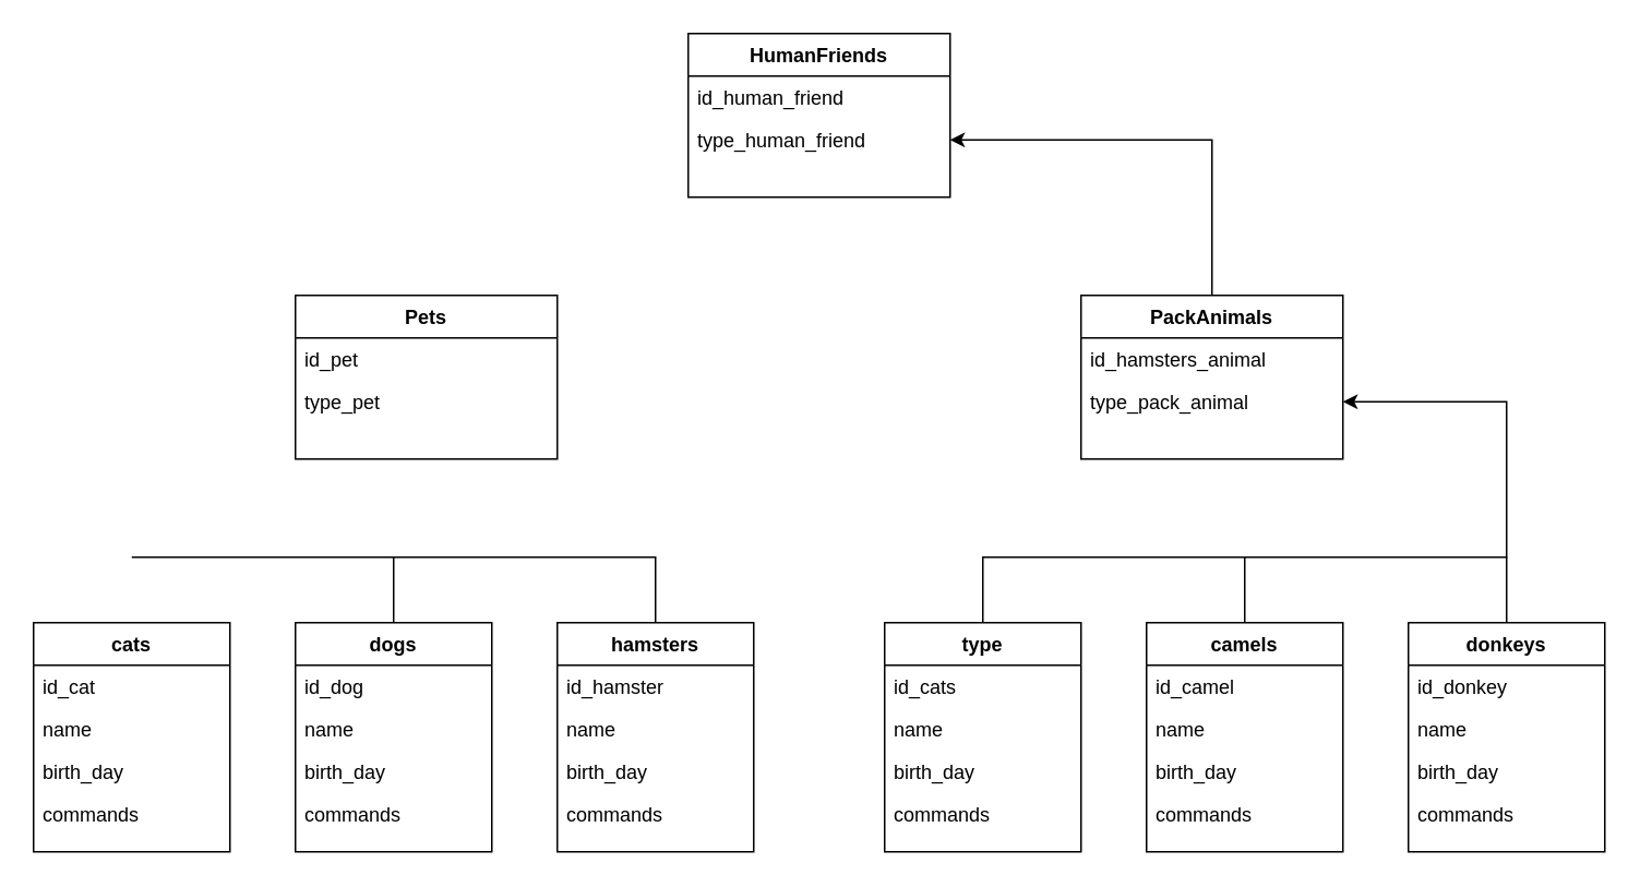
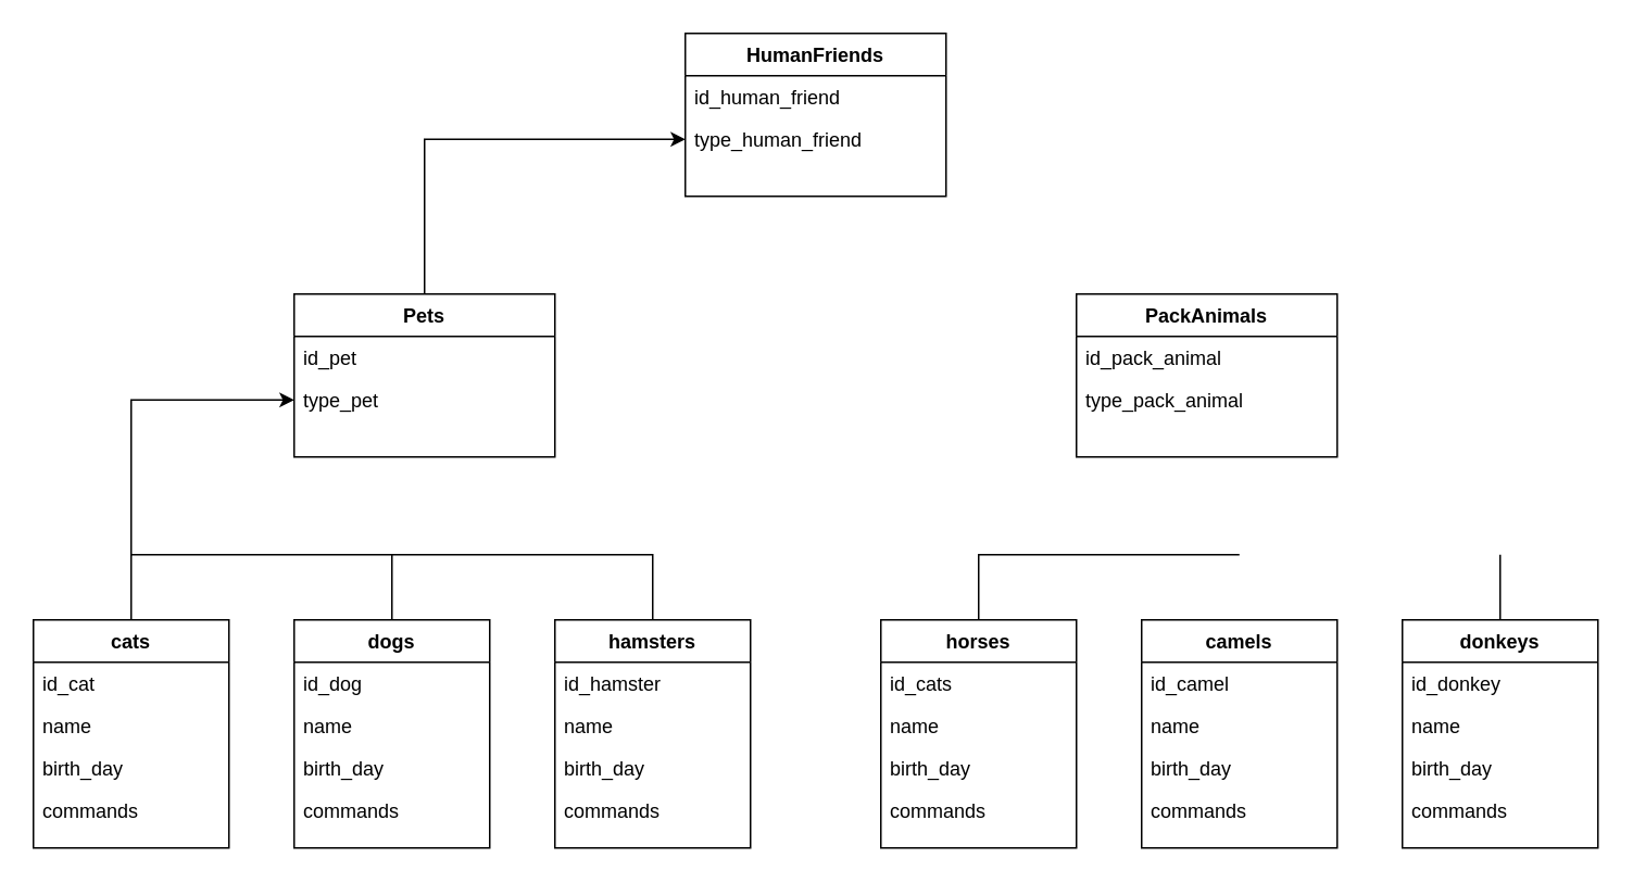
  <mxCell id="0" />
  <mxCell id="1" parent="0" />
  <mxCell id="2" value="HumanFriends" style="swimlane;fontStyle=1;align=center;verticalAlign=top;childLayout=stackLayout;horizontal=1;startSize=26;horizontalStack=0;resizeParent=1;resizeLast=0;collapsible=1;marginBottom=0;rounded=0;shadow=0;strokeWidth=1;" parent="1" vertex="1"><mxGeometry x="420" y="20" width="160" height="100" as="geometry"><mxRectangle x="230" y="140" width="160" height="26" as="alternateBounds" /></mxGeometry></mxCell>
  <mxCell id="3" value="id_human_friend" style="text;align=left;verticalAlign=top;spacingLeft=4;spacingRight=4;overflow=hidden;rotatable=0;points=[[0,0.5],[1,0.5]];portConstraint=eastwest;rounded=0;shadow=0;html=0;" parent="2" vertex="1"><mxGeometry y="26" width="160" height="26" as="geometry" /></mxCell>
  <mxCell id="4" value="type_human_friend" style="text;align=left;verticalAlign=top;spacingLeft=4;spacingRight=4;overflow=hidden;rotatable=0;points=[[0,0.5],[1,0.5]];portConstraint=eastwest;" parent="2" vertex="1"><mxGeometry y="52" width="160" height="26" as="geometry" /></mxCell>
  <mxCell id="5" value="Pets" style="swimlane;fontStyle=1;align=center;verticalAlign=top;childLayout=stackLayout;horizontal=1;startSize=26;horizontalStack=0;resizeParent=1;resizeLast=0;collapsible=1;marginBottom=0;rounded=0;shadow=0;strokeWidth=1;" parent="1" vertex="1"><mxGeometry x="180" y="180" width="160" height="100" as="geometry"><mxRectangle x="230" y="140" width="160" height="26" as="alternateBounds" /></mxGeometry></mxCell>
  <mxCell id="6" value="id_pet" style="text;align=left;verticalAlign=top;spacingLeft=4;spacingRight=4;overflow=hidden;rotatable=0;points=[[0,0.5],[1,0.5]];portConstraint=eastwest;rounded=0;shadow=0;html=0;" parent="5" vertex="1"><mxGeometry y="26" width="160" height="26" as="geometry" /></mxCell>
  <mxCell id="7" value="type_pet" style="text;align=left;verticalAlign=top;spacingLeft=4;spacingRight=4;overflow=hidden;rotatable=0;points=[[0,0.5],[1,0.5]];portConstraint=eastwest;" parent="5" vertex="1"><mxGeometry y="52" width="160" height="26" as="geometry" /></mxCell>
  <mxCell id="8" value="PackAnimals" style="swimlane;fontStyle=1;align=center;verticalAlign=top;childLayout=stackLayout;horizontal=1;startSize=26;horizontalStack=0;resizeParent=1;resizeLast=0;collapsible=1;marginBottom=0;rounded=0;shadow=0;strokeWidth=1;" parent="1" vertex="1"><mxGeometry x="660" y="180" width="160" height="100" as="geometry"><mxRectangle x="230" y="140" width="160" height="26" as="alternateBounds" /></mxGeometry></mxCell>
- <mxCell id="9" value="id_hamsters_animal" style="text;align=left;verticalAlign=top;spacingLeft=4;spacingRight=4;overflow=hidden;rotatable=0;points=[[0,0.5],[1,0.5]];portConstraint=eastwest;rounded=0;shadow=0;html=0;" parent="8" vertex="1"><mxGeometry y="26" width="160" height="26" as="geometry" /></mxCell>
+ <mxCell id="9" value="id_pack_animal" style="text;align=left;verticalAlign=top;spacingLeft=4;spacingRight=4;overflow=hidden;rotatable=0;points=[[0,0.5],[1,0.5]];portConstraint=eastwest;rounded=0;shadow=0;html=0;" parent="8" vertex="1"><mxGeometry y="26" width="160" height="26" as="geometry" /></mxCell>
  <mxCell id="10" value="type_pack_animal" style="text;align=left;verticalAlign=top;spacingLeft=4;spacingRight=4;overflow=hidden;rotatable=0;points=[[0,0.5],[1,0.5]];portConstraint=eastwest;" parent="8" vertex="1"><mxGeometry y="52" width="160" height="26" as="geometry" /></mxCell>
+ <mxCell id="11" style="edgeStyle=orthogonalEdgeStyle;rounded=0;orthogonalLoop=1;jettySize=auto;html=1;entryX=0;entryY=0.5;entryDx=0;entryDy=0;exitX=0.5;exitY=0;exitDx=0;exitDy=0;" parent="1" source="12" target="7" edge="1"><mxGeometry relative="1" as="geometry"><mxPoint x="-10" y="310" as="sourcePoint" /><Array as="points"><mxPoint x="80" y="245" /></Array></mxGeometry></mxCell>
  <mxCell id="12" value="cats" style="swimlane;fontStyle=1;align=center;verticalAlign=top;childLayout=stackLayout;horizontal=1;startSize=26;horizontalStack=0;resizeParent=1;resizeLast=0;collapsible=1;marginBottom=0;rounded=0;shadow=0;strokeWidth=1;" parent="1" vertex="1"><mxGeometry x="20" y="380" width="120" height="140" as="geometry"><mxRectangle x="130" y="380" width="160" height="26" as="alternateBounds" /></mxGeometry></mxCell>
  <mxCell id="13" value="id_cat" style="text;align=left;verticalAlign=top;spacingLeft=4;spacingRight=4;overflow=hidden;rotatable=0;points=[[0,0.5],[1,0.5]];portConstraint=eastwest;" parent="12" vertex="1"><mxGeometry y="26" width="120" height="26" as="geometry" /></mxCell>
  <mxCell id="14" value="name" style="text;align=left;verticalAlign=top;spacingLeft=4;spacingRight=4;overflow=hidden;rotatable=0;points=[[0,0.5],[1,0.5]];portConstraint=eastwest;rounded=0;shadow=0;html=0;" parent="12" vertex="1"><mxGeometry y="52" width="120" height="26" as="geometry" /></mxCell>
  <mxCell id="15" value="birth_day" style="text;align=left;verticalAlign=top;spacingLeft=4;spacingRight=4;overflow=hidden;rotatable=0;points=[[0,0.5],[1,0.5]];portConstraint=eastwest;rounded=0;shadow=0;html=0;" parent="12" vertex="1"><mxGeometry y="78" width="120" height="26" as="geometry" /></mxCell>
  <mxCell id="16" value="commands" style="text;align=left;verticalAlign=top;spacingLeft=4;spacingRight=4;overflow=hidden;rotatable=0;points=[[0,0.5],[1,0.5]];portConstraint=eastwest;strokeColor=none;" parent="12" vertex="1"><mxGeometry y="104" width="120" height="26" as="geometry" /></mxCell>
  <mxCell id="17" value="dogs" style="swimlane;fontStyle=1;align=center;verticalAlign=top;childLayout=stackLayout;horizontal=1;startSize=26;horizontalStack=0;resizeParent=1;resizeLast=0;collapsible=1;marginBottom=0;rounded=0;shadow=0;strokeWidth=1;" parent="1" vertex="1"><mxGeometry x="180" y="380" width="120" height="140" as="geometry"><mxRectangle x="130" y="380" width="160" height="26" as="alternateBounds" /></mxGeometry></mxCell>
  <mxCell id="18" value="id_dog" style="text;align=left;verticalAlign=top;spacingLeft=4;spacingRight=4;overflow=hidden;rotatable=0;points=[[0,0.5],[1,0.5]];portConstraint=eastwest;" parent="17" vertex="1"><mxGeometry y="26" width="120" height="26" as="geometry" /></mxCell>
  <mxCell id="19" value="name" style="text;align=left;verticalAlign=top;spacingLeft=4;spacingRight=4;overflow=hidden;rotatable=0;points=[[0,0.5],[1,0.5]];portConstraint=eastwest;rounded=0;shadow=0;html=0;" parent="17" vertex="1"><mxGeometry y="52" width="120" height="26" as="geometry" /></mxCell>
  <mxCell id="20" value="birth_day" style="text;align=left;verticalAlign=top;spacingLeft=4;spacingRight=4;overflow=hidden;rotatable=0;points=[[0,0.5],[1,0.5]];portConstraint=eastwest;rounded=0;shadow=0;html=0;" parent="17" vertex="1"><mxGeometry y="78" width="120" height="26" as="geometry" /></mxCell>
  <mxCell id="21" value="commands" style="text;align=left;verticalAlign=top;spacingLeft=4;spacingRight=4;overflow=hidden;rotatable=0;points=[[0,0.5],[1,0.5]];portConstraint=eastwest;strokeColor=none;" parent="17" vertex="1"><mxGeometry y="104" width="120" height="26" as="geometry" /></mxCell>
  <mxCell id="22" value="hamsters" style="swimlane;fontStyle=1;align=center;verticalAlign=top;childLayout=stackLayout;horizontal=1;startSize=26;horizontalStack=0;resizeParent=1;resizeLast=0;collapsible=1;marginBottom=0;rounded=0;shadow=0;strokeWidth=1;" parent="1" vertex="1"><mxGeometry x="340" y="380" width="120" height="140" as="geometry"><mxRectangle x="130" y="380" width="160" height="26" as="alternateBounds" /></mxGeometry></mxCell>
  <mxCell id="23" value="id_hamster" style="text;align=left;verticalAlign=top;spacingLeft=4;spacingRight=4;overflow=hidden;rotatable=0;points=[[0,0.5],[1,0.5]];portConstraint=eastwest;" parent="22" vertex="1"><mxGeometry y="26" width="120" height="26" as="geometry" /></mxCell>
  <mxCell id="24" value="name" style="text;align=left;verticalAlign=top;spacingLeft=4;spacingRight=4;overflow=hidden;rotatable=0;points=[[0,0.5],[1,0.5]];portConstraint=eastwest;rounded=0;shadow=0;html=0;" parent="22" vertex="1"><mxGeometry y="52" width="120" height="26" as="geometry" /></mxCell>
  <mxCell id="25" value="birth_day" style="text;align=left;verticalAlign=top;spacingLeft=4;spacingRight=4;overflow=hidden;rotatable=0;points=[[0,0.5],[1,0.5]];portConstraint=eastwest;rounded=0;shadow=0;html=0;" parent="22" vertex="1"><mxGeometry y="78" width="120" height="26" as="geometry" /></mxCell>
  <mxCell id="26" value="commands" style="text;align=left;verticalAlign=top;spacingLeft=4;spacingRight=4;overflow=hidden;rotatable=0;points=[[0,0.5],[1,0.5]];portConstraint=eastwest;strokeColor=none;" parent="22" vertex="1"><mxGeometry y="104" width="120" height="26" as="geometry" /></mxCell>
- <mxCell id="27" value="type" style="swimlane;fontStyle=1;align=center;verticalAlign=top;childLayout=stackLayout;horizontal=1;startSize=26;horizontalStack=0;resizeParent=1;resizeLast=0;collapsible=1;marginBottom=0;rounded=0;shadow=0;strokeWidth=1;" parent="1" vertex="1"><mxGeometry x="540" y="380" width="120" height="140" as="geometry"><mxRectangle x="130" y="380" width="160" height="26" as="alternateBounds" /></mxGeometry></mxCell>
+ <mxCell id="27" value="horses" style="swimlane;fontStyle=1;align=center;verticalAlign=top;childLayout=stackLayout;horizontal=1;startSize=26;horizontalStack=0;resizeParent=1;resizeLast=0;collapsible=1;marginBottom=0;rounded=0;shadow=0;strokeWidth=1;" parent="1" vertex="1"><mxGeometry x="540" y="380" width="120" height="140" as="geometry"><mxRectangle x="130" y="380" width="160" height="26" as="alternateBounds" /></mxGeometry></mxCell>
  <mxCell id="28" value="id_cats" style="text;align=left;verticalAlign=top;spacingLeft=4;spacingRight=4;overflow=hidden;rotatable=0;points=[[0,0.5],[1,0.5]];portConstraint=eastwest;" parent="27" vertex="1"><mxGeometry y="26" width="120" height="26" as="geometry" /></mxCell>
  <mxCell id="29" value="name" style="text;align=left;verticalAlign=top;spacingLeft=4;spacingRight=4;overflow=hidden;rotatable=0;points=[[0,0.5],[1,0.5]];portConstraint=eastwest;rounded=0;shadow=0;html=0;" parent="27" vertex="1"><mxGeometry y="52" width="120" height="26" as="geometry" /></mxCell>
  <mxCell id="30" value="birth_day" style="text;align=left;verticalAlign=top;spacingLeft=4;spacingRight=4;overflow=hidden;rotatable=0;points=[[0,0.5],[1,0.5]];portConstraint=eastwest;rounded=0;shadow=0;html=0;" parent="27" vertex="1"><mxGeometry y="78" width="120" height="26" as="geometry" /></mxCell>
  <mxCell id="31" value="commands" style="text;align=left;verticalAlign=top;spacingLeft=4;spacingRight=4;overflow=hidden;rotatable=0;points=[[0,0.5],[1,0.5]];portConstraint=eastwest;strokeColor=none;" parent="27" vertex="1"><mxGeometry y="104" width="120" height="26" as="geometry" /></mxCell>
- <mxCell id="32" style="edgeStyle=orthogonalEdgeStyle;rounded=0;orthogonalLoop=1;jettySize=auto;html=1;entryX=1;entryY=0.5;entryDx=0;entryDy=0;exitX=0.5;exitY=0;exitDx=0;exitDy=0;" parent="1" source="33" target="10" edge="1"><mxGeometry relative="1" as="geometry"><Array as="points"><mxPoint x="760" y="340" /><mxPoint x="920" y="340" /><mxPoint x="920" y="245" /></Array></mxGeometry></mxCell>
  <mxCell id="33" value="camels" style="swimlane;fontStyle=1;align=center;verticalAlign=top;childLayout=stackLayout;horizontal=1;startSize=26;horizontalStack=0;resizeParent=1;resizeLast=0;collapsible=1;marginBottom=0;rounded=0;shadow=0;strokeWidth=1;" parent="1" vertex="1"><mxGeometry x="700" y="380" width="120" height="140" as="geometry"><mxRectangle x="130" y="380" width="160" height="26" as="alternateBounds" /></mxGeometry></mxCell>
  <mxCell id="34" value="id_camel" style="text;align=left;verticalAlign=top;spacingLeft=4;spacingRight=4;overflow=hidden;rotatable=0;points=[[0,0.5],[1,0.5]];portConstraint=eastwest;" parent="33" vertex="1"><mxGeometry y="26" width="120" height="26" as="geometry" /></mxCell>
  <mxCell id="35" value="name" style="text;align=left;verticalAlign=top;spacingLeft=4;spacingRight=4;overflow=hidden;rotatable=0;points=[[0,0.5],[1,0.5]];portConstraint=eastwest;rounded=0;shadow=0;html=0;" parent="33" vertex="1"><mxGeometry y="52" width="120" height="26" as="geometry" /></mxCell>
  <mxCell id="36" value="birth_day" style="text;align=left;verticalAlign=top;spacingLeft=4;spacingRight=4;overflow=hidden;rotatable=0;points=[[0,0.5],[1,0.5]];portConstraint=eastwest;rounded=0;shadow=0;html=0;" parent="33" vertex="1"><mxGeometry y="78" width="120" height="26" as="geometry" /></mxCell>
  <mxCell id="37" value="commands" style="text;align=left;verticalAlign=top;spacingLeft=4;spacingRight=4;overflow=hidden;rotatable=0;points=[[0,0.5],[1,0.5]];portConstraint=eastwest;strokeColor=none;" parent="33" vertex="1"><mxGeometry y="104" width="120" height="26" as="geometry" /></mxCell>
  <mxCell id="38" value="donkeys" style="swimlane;fontStyle=1;align=center;verticalAlign=top;childLayout=stackLayout;horizontal=1;startSize=26;horizontalStack=0;resizeParent=1;resizeLast=0;collapsible=1;marginBottom=0;rounded=0;shadow=0;strokeWidth=1;" parent="1" vertex="1"><mxGeometry x="860" y="380" width="120" height="140" as="geometry"><mxRectangle x="130" y="380" width="160" height="26" as="alternateBounds" /></mxGeometry></mxCell>
  <mxCell id="39" value="id_donkey" style="text;align=left;verticalAlign=top;spacingLeft=4;spacingRight=4;overflow=hidden;rotatable=0;points=[[0,0.5],[1,0.5]];portConstraint=eastwest;" parent="38" vertex="1"><mxGeometry y="26" width="120" height="26" as="geometry" /></mxCell>
  <mxCell id="40" value="name" style="text;align=left;verticalAlign=top;spacingLeft=4;spacingRight=4;overflow=hidden;rotatable=0;points=[[0,0.5],[1,0.5]];portConstraint=eastwest;rounded=0;shadow=0;html=0;" parent="38" vertex="1"><mxGeometry y="52" width="120" height="26" as="geometry" /></mxCell>
  <mxCell id="41" value="birth_day" style="text;align=left;verticalAlign=top;spacingLeft=4;spacingRight=4;overflow=hidden;rotatable=0;points=[[0,0.5],[1,0.5]];portConstraint=eastwest;rounded=0;shadow=0;html=0;" parent="38" vertex="1"><mxGeometry y="78" width="120" height="26" as="geometry" /></mxCell>
  <mxCell id="42" value="commands" style="text;align=left;verticalAlign=top;spacingLeft=4;spacingRight=4;overflow=hidden;rotatable=0;points=[[0,0.5],[1,0.5]];portConstraint=eastwest;strokeColor=none;" parent="38" vertex="1"><mxGeometry y="104" width="120" height="26" as="geometry" /></mxCell>
- <mxCell id="44" style="edgeStyle=orthogonalEdgeStyle;rounded=0;orthogonalLoop=1;jettySize=auto;html=1;entryX=1;entryY=0.5;entryDx=0;entryDy=0;exitX=0.5;exitY=0;exitDx=0;exitDy=0;" parent="1" source="8" target="4" edge="1"><mxGeometry relative="1" as="geometry"><mxPoint x="730" y="150" as="sourcePoint" /><Array as="points"><mxPoint x="740" y="85" /></Array></mxGeometry></mxCell>
+ <mxCell id="43" style="edgeStyle=orthogonalEdgeStyle;rounded=0;orthogonalLoop=1;jettySize=auto;html=1;entryX=0;entryY=0.5;entryDx=0;entryDy=0;exitX=0.5;exitY=0;exitDx=0;exitDy=0;" parent="1" source="5" target="4" edge="1"><mxGeometry relative="1" as="geometry"><mxPoint x="360" y="230" as="sourcePoint" /><Array as="points"><mxPoint x="260" y="85" /></Array></mxGeometry></mxCell>
  <mxCell id="45" value="" style="endArrow=none;html=1;rounded=0;edgeStyle=orthogonalEdgeStyle;entryX=0.5;entryY=0;entryDx=0;entryDy=0;" parent="1" target="17" edge="1"><mxGeometry width="50" height="50" relative="1" as="geometry"><mxPoint x="80" y="340" as="sourcePoint" /><mxPoint x="340" y="130" as="targetPoint" /><Array as="points"><mxPoint x="240" y="340" /></Array></mxGeometry></mxCell>
  <mxCell id="46" value="" style="endArrow=none;html=1;rounded=0;edgeStyle=orthogonalEdgeStyle;entryX=0.5;entryY=0;entryDx=0;entryDy=0;" parent="1" target="22" edge="1"><mxGeometry width="50" height="50" relative="1" as="geometry"><mxPoint x="240" y="340" as="sourcePoint" /><mxPoint x="330" y="380" as="targetPoint" /><Array as="points"><mxPoint x="400" y="340" /></Array></mxGeometry></mxCell>
  <mxCell id="47" value="" style="endArrow=none;html=1;rounded=0;edgeStyle=orthogonalEdgeStyle;entryX=0.5;entryY=0;entryDx=0;entryDy=0;" parent="1" target="27" edge="1"><mxGeometry width="50" height="50" relative="1" as="geometry"><mxPoint x="760" y="340" as="sourcePoint" /><mxPoint x="620" y="370" as="targetPoint" /><Array as="points"><mxPoint x="600" y="340" /></Array></mxGeometry></mxCell>
  <mxCell id="48" value="" style="endArrow=none;html=1;rounded=0;edgeStyle=orthogonalEdgeStyle;entryX=0.5;entryY=0;entryDx=0;entryDy=0;" parent="1" target="38" edge="1"><mxGeometry width="50" height="50" relative="1" as="geometry"><mxPoint x="920" y="340" as="sourcePoint" /><mxPoint x="1200" y="380" as="targetPoint" /><Array as="points"><mxPoint x="920" y="350" /><mxPoint x="920" y="350" /></Array></mxGeometry></mxCell>
